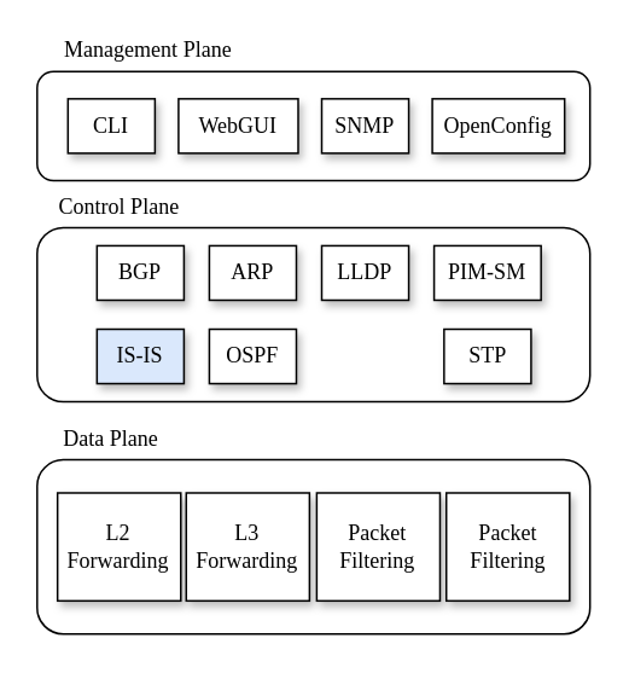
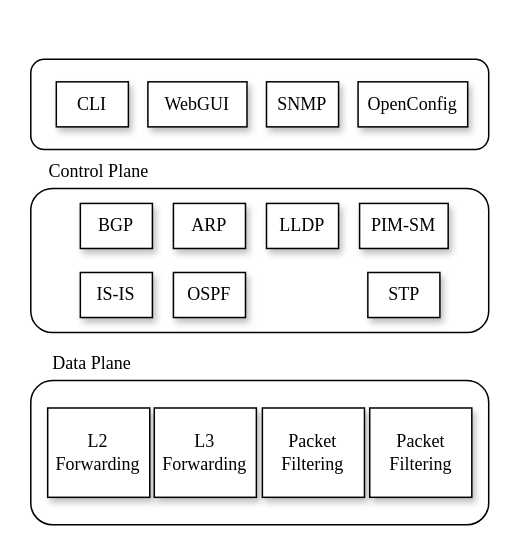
  <mxCell id="0" />
  <mxCell id="1" parent="0" />
  <mxCell id="2" value="" style="rounded=1;whiteSpace=wrap;html=1;fontFamily=Georgia;" vertex="1" parent="1"><mxGeometry x="20" y="125" width="305" height="96" as="geometry" /></mxCell>
  <mxCell id="3" value="" style="rounded=1;whiteSpace=wrap;html=1;fontFamily=Georgia;" vertex="1" parent="1"><mxGeometry x="20" y="39" width="305" height="60" as="geometry" /></mxCell>
  <mxCell id="4" value="CLI" style="rounded=0;whiteSpace=wrap;html=1;fontFamily=Georgia;shadow=1;" vertex="1" parent="1"><mxGeometry x="37" y="54" width="48" height="30" as="geometry" /></mxCell>
  <mxCell id="5" value="WebGUI" style="rounded=0;whiteSpace=wrap;html=1;fontFamily=Georgia;shadow=1;" vertex="1" parent="1"><mxGeometry x="98" y="54" width="66" height="30" as="geometry" /></mxCell>
  <mxCell id="6" value="SNMP" style="rounded=0;whiteSpace=wrap;html=1;fontFamily=Georgia;shadow=1;" vertex="1" parent="1"><mxGeometry x="177" y="54" width="48" height="30" as="geometry" /></mxCell>
  <mxCell id="7" value="OpenConfig" style="rounded=0;whiteSpace=wrap;html=1;fontFamily=Georgia;shadow=1;" vertex="1" parent="1"><mxGeometry x="238" y="54" width="73" height="30" as="geometry" /></mxCell>
  <mxCell id="8" value="BGP" style="rounded=0;whiteSpace=wrap;html=1;fontFamily=Georgia;shadow=1;" vertex="1" parent="1"><mxGeometry x="53" y="135" width="48" height="30" as="geometry" /></mxCell>
  <mxCell id="9" value="ARP" style="rounded=0;whiteSpace=wrap;html=1;fontFamily=Georgia;shadow=1;" vertex="1" parent="1"><mxGeometry x="115" y="135" width="48" height="30" as="geometry" /></mxCell>
  <mxCell id="10" value="LLDP" style="rounded=0;whiteSpace=wrap;html=1;fontFamily=Georgia;shadow=1;" vertex="1" parent="1"><mxGeometry x="177" y="135" width="48" height="30" as="geometry" /></mxCell>
  <mxCell id="11" value="PIM-SM" style="rounded=0;whiteSpace=wrap;html=1;fontFamily=Georgia;shadow=1;" vertex="1" parent="1"><mxGeometry x="239" y="135" width="59" height="30" as="geometry" /></mxCell>
- <mxCell id="12" value="IS-IS" style="rounded=0;whiteSpace=wrap;html=1;fontFamily=Georgia;shadow=1;fillColor=#dae8fc;" vertex="1" parent="1"><mxGeometry x="53" y="181" width="48" height="30" as="geometry" /></mxCell>
+ <mxCell id="12" value="IS-IS" style="rounded=0;whiteSpace=wrap;html=1;fontFamily=Georgia;shadow=1;" vertex="1" parent="1"><mxGeometry x="53" y="181" width="48" height="30" as="geometry" /></mxCell>
  <mxCell id="13" value="OSPF" style="rounded=0;whiteSpace=wrap;html=1;fontFamily=Georgia;shadow=1;" vertex="1" parent="1"><mxGeometry x="115" y="181" width="48" height="30" as="geometry" /></mxCell>
  <mxCell id="14" value="STP" style="rounded=0;whiteSpace=wrap;html=1;fontFamily=Georgia;shadow=1;" vertex="1" parent="1"><mxGeometry x="244.5" y="181" width="48" height="30" as="geometry" /></mxCell>
  <mxCell id="15" value="" style="rounded=1;whiteSpace=wrap;html=1;fontFamily=Georgia;" vertex="1" parent="1"><mxGeometry x="20" y="253" width="305" height="96" as="geometry" /></mxCell>
  <mxCell id="16" value="L2 Forwarding" style="rounded=0;whiteSpace=wrap;html=1;fontFamily=Georgia;shadow=1;" vertex="1" parent="1"><mxGeometry x="31.25" y="271.25" width="68" height="59.5" as="geometry" /></mxCell>
  <mxCell id="17" value="L3 Forwarding" style="rounded=0;whiteSpace=wrap;html=1;fontFamily=Georgia;shadow=1;" vertex="1" parent="1"><mxGeometry x="102.25" y="271.25" width="68" height="59.5" as="geometry" /></mxCell>
  <mxCell id="18" value="Packet Filtering" style="rounded=0;whiteSpace=wrap;html=1;fontFamily=Georgia;shadow=1;" vertex="1" parent="1"><mxGeometry x="174.25" y="271.25" width="68" height="59.5" as="geometry" /></mxCell>
  <mxCell id="19" value="Packet Filtering" style="rounded=0;whiteSpace=wrap;html=1;fontFamily=Georgia;shadow=1;" vertex="1" parent="1"><mxGeometry x="245.75" y="271.25" width="68" height="59.5" as="geometry" /></mxCell>
- <mxCell id="20" value="Management Plane" style="text;html=1;strokeColor=none;fillColor=none;align=center;verticalAlign=middle;whiteSpace=wrap;rounded=0;shadow=1;fontFamily=Georgia;" vertex="1" parent="1"><mxGeometry x="23" y="20" width="117" height="13" as="geometry" /></mxCell>
  <mxCell id="21" value="Control Plane" style="text;html=1;strokeColor=none;fillColor=none;align=center;verticalAlign=middle;whiteSpace=wrap;rounded=0;shadow=1;fontFamily=Georgia;" vertex="1" parent="1"><mxGeometry x="25.75" y="106" width="79" height="15" as="geometry" /></mxCell>
  <mxCell id="22" value="Data Plane" style="text;html=1;strokeColor=none;fillColor=none;align=center;verticalAlign=middle;whiteSpace=wrap;rounded=0;shadow=1;fontFamily=Georgia;" vertex="1" parent="1"><mxGeometry x="31.25" y="234" width="60" height="16" as="geometry" /></mxCell>
